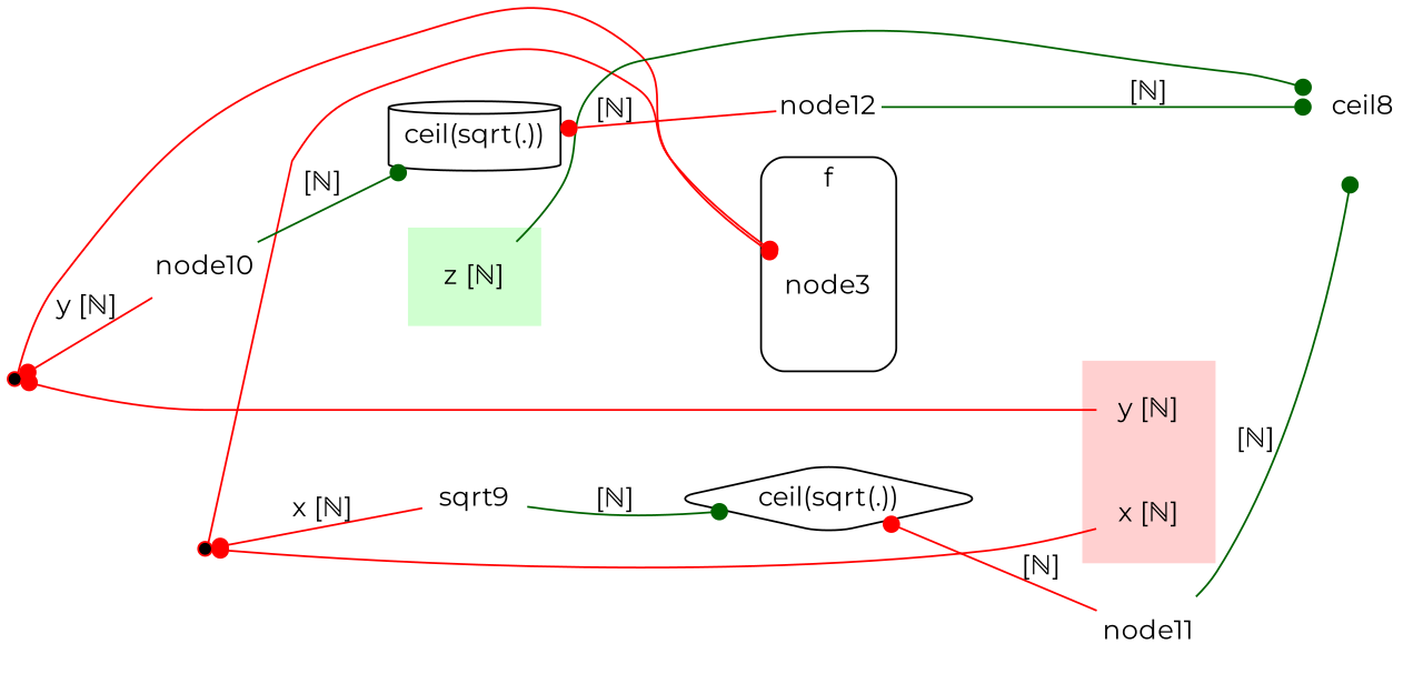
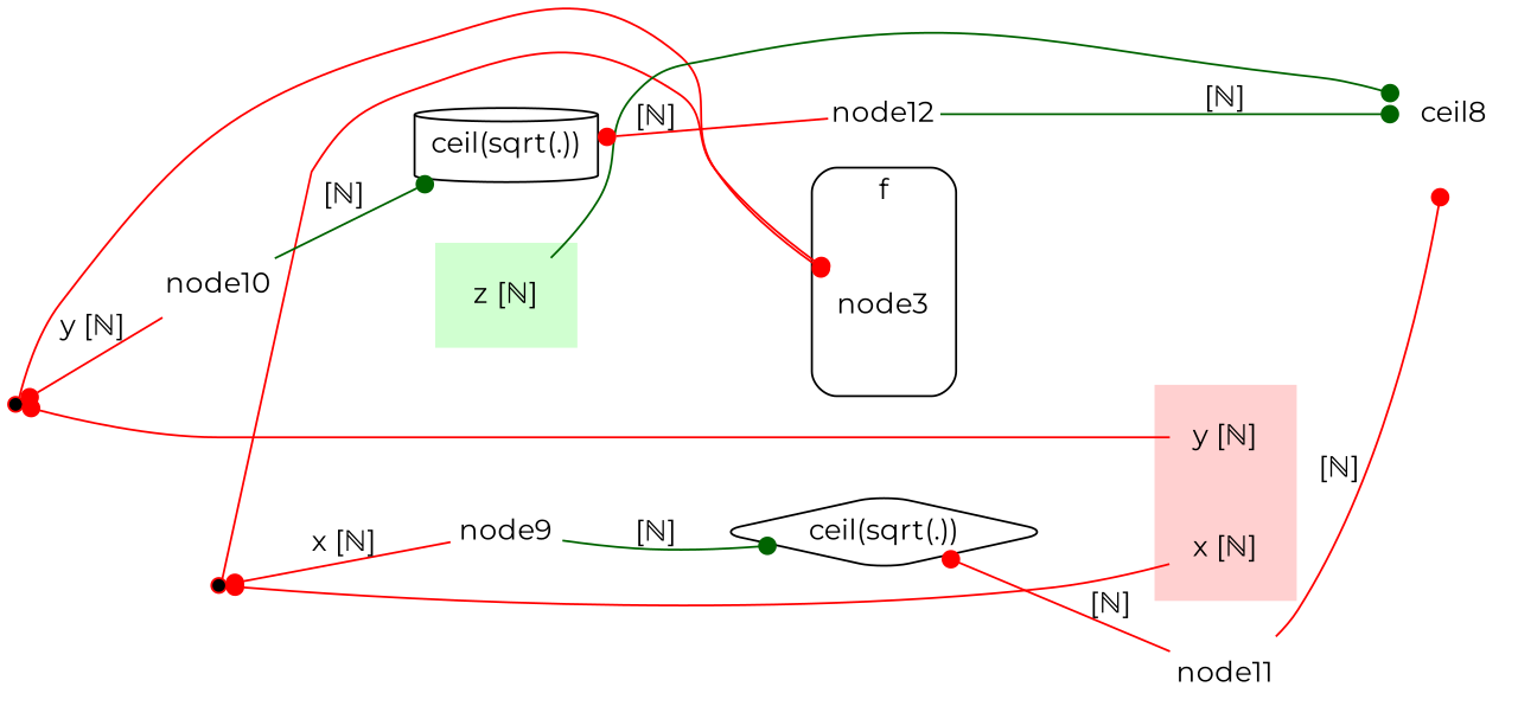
  digraph {
    fontname=Montserrat
    rankdir=LR
    node [fontname=Montserrat shape=none]
    edge [fontname=Montserrat arrowhead=none arrowtail=dot color=red dir=both]
    node3 [fixedsize=true height=1.0]
    n2 [label="z [ℕ]"]
    n3 [label="x [ℕ]"]
    n4 [label="y [ℕ]"]
    node4 [color=red fillcolor=black shape=point style=filled width=0.1]
    node5 [color=red fillcolor=black shape=point style=filled width=0.1]
    n7 [label="ceil(sqrt(.))" shape=diamond style=rounded]
    n8 [fixedsize=true height=1.0 label=ceil8]
    node12 [color=red fixedsize=true shape=plaintext]
    node11 [fixedsize=true shape=plaintext]
    node10 [fixedsize=true shape=plaintext]
-   node9 [fixedsize=true shape=plaintext label=sqrt9]
+   node9 [fixedsize=true shape=plaintext]
    n13 [label="ceil(sqrt(.))" shape=cylinder style=rounded]
    subgraph cluster_1 {
      label=f
      shape=box
      style=rounded
      node3
    }
    subgraph cluster_2 {
      bgcolor="#d0FFd0"
      color=white
      shape=plaintext
      n2
    }
    subgraph cluster_3 {
      bgcolor="#FFd0d0"
      color=white
      shape=plaintext
      n3
      n4
    }
    node3 -> n4 [style=invis arrowhead="" arrowtail="" color="" dir=""]
    node3 -> node4 [constraint=false weight=0]
    node3 -> node5 [constraint=false weight=0]
    n2 -> node3 [style=invis arrowhead="" arrowtail="" color="" dir=""]
    n2 -> n7 [style=invis arrowhead="" arrowtail="" color="" dir=""]
    n2 -> n8 [arrowhead=dot arrowtail=none color=darkgreen]
    n2 -> node12 [style=invis arrowhead="" arrowtail="" color="" dir=""]
    node4 -> n4
    node4 -> node10 [label="y [ℕ]"]
    node5 -> n3
    node5 -> node9 [label="x [ℕ]"]
    n7 -> n4 [style=invis arrowhead="" arrowtail="" color="" dir=""]
    n7 -> node11 [label="[ℕ]"]
    node12 -> n4 [style=invis arrowhead="" arrowtail="" color="" dir=""]
    node12 -> n8 [arrowhead=dot arrowtail=none color=darkgreen label="[ℕ]"]
-   node11 -> n8 [arrowhead=dot arrowtail=none color=darkgreen label="[ℕ]"]
+   node11 -> n8 [arrowhead=dot arrowtail=none label="[ℕ]"]
    node10 -> n13 [arrowhead=dot arrowtail=none color=darkgreen label="[ℕ]"]
    node9 -> n7 [arrowhead=dot arrowtail=none color=darkgreen label="[ℕ]"]
    n13 -> node12 [label="[ℕ]"]
  }
